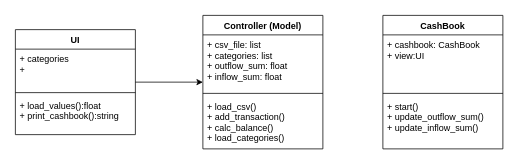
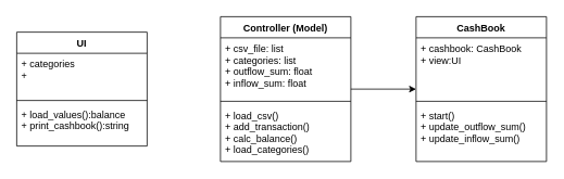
  <mxCell id="0" />
  <mxCell id="1" parent="0" />
- <mxCell id="2" value="" style="edgeStyle=orthogonalEdgeStyle;rounded=0;orthogonalLoop=1;jettySize=auto;html=1;" edge="1" parent="1" source="3" target="8"><mxGeometry relative="1" as="geometry" /></mxCell>
  <mxCell id="3" value="UI" style="swimlane;fontStyle=1;align=center;verticalAlign=top;childLayout=stackLayout;horizontal=1;startSize=26;horizontalStack=0;resizeParent=1;resizeParentMax=0;resizeLast=0;collapsible=1;marginBottom=0;" vertex="1" parent="1"><mxGeometry x="20" y="39" width="160" height="140" as="geometry" /></mxCell>
  <mxCell id="4" value="+ categories&#10;+ " style="text;strokeColor=none;fillColor=none;align=left;verticalAlign=top;spacingLeft=4;spacingRight=4;overflow=hidden;rotatable=0;points=[[0,0.5],[1,0.5]];portConstraint=eastwest;" vertex="1" parent="3"><mxGeometry y="26" width="160" height="54" as="geometry" /></mxCell>
  <mxCell id="5" value="" style="line;strokeWidth=1;fillColor=none;align=left;verticalAlign=middle;spacingTop=-1;spacingLeft=3;spacingRight=3;rotatable=0;labelPosition=right;points=[];portConstraint=eastwest;" vertex="1" parent="3"><mxGeometry y="80" width="160" height="8" as="geometry" /></mxCell>
- <mxCell id="6" value="+ load_values():float&#10;+ print_cashbook():string&#10;" style="text;strokeColor=none;fillColor=none;align=left;verticalAlign=top;spacingLeft=4;spacingRight=4;overflow=hidden;rotatable=0;points=[[0,0.5],[1,0.5]];portConstraint=eastwest;" vertex="1" parent="3"><mxGeometry y="88" width="160" height="52" as="geometry" /></mxCell>
+ <mxCell id="6" value="+ load_values():balance&#10;+ print_cashbook():string&#10;" style="text;strokeColor=none;fillColor=none;align=left;verticalAlign=top;spacingLeft=4;spacingRight=4;overflow=hidden;rotatable=0;points=[[0,0.5],[1,0.5]];portConstraint=eastwest;" vertex="1" parent="3"><mxGeometry y="88" width="160" height="52" as="geometry" /></mxCell>
+ <mxCell id="7" value="" style="edgeStyle=orthogonalEdgeStyle;rounded=0;orthogonalLoop=1;jettySize=auto;html=1;" edge="1" parent="1" source="8" target="12"><mxGeometry relative="1" as="geometry" /></mxCell>
  <mxCell id="8" value="Controller (Model)" style="swimlane;fontStyle=1;align=center;verticalAlign=top;childLayout=stackLayout;horizontal=1;startSize=26;horizontalStack=0;resizeParent=1;resizeParentMax=0;resizeLast=0;collapsible=1;marginBottom=0;" vertex="1" parent="1"><mxGeometry x="270" y="20" width="160" height="178" as="geometry" /></mxCell>
  <mxCell id="9" value="+ csv_file: list&#10;+ categories: list&#10;+ outflow_sum: float&#10;+ inflow_sum: float&#10;" style="text;strokeColor=none;fillColor=none;align=left;verticalAlign=top;spacingLeft=4;spacingRight=4;overflow=hidden;rotatable=0;points=[[0,0.5],[1,0.5]];portConstraint=eastwest;" vertex="1" parent="8"><mxGeometry y="26" width="160" height="74" as="geometry" /></mxCell>
  <mxCell id="10" value="" style="line;strokeWidth=1;fillColor=none;align=left;verticalAlign=middle;spacingTop=-1;spacingLeft=3;spacingRight=3;rotatable=0;labelPosition=right;points=[];portConstraint=eastwest;" vertex="1" parent="8"><mxGeometry y="100" width="160" height="8" as="geometry" /></mxCell>
  <mxCell id="11" value="+ load_csv()&#10;+ add_transaction()&#10;+ calc_balance()&#10;+ load_categories()" style="text;strokeColor=none;fillColor=none;align=left;verticalAlign=top;spacingLeft=4;spacingRight=4;overflow=hidden;rotatable=0;points=[[0,0.5],[1,0.5]];portConstraint=eastwest;" vertex="1" parent="8"><mxGeometry y="108" width="160" height="70" as="geometry" /></mxCell>
  <mxCell id="12" value="CashBook" style="swimlane;fontStyle=1;align=center;verticalAlign=top;childLayout=stackLayout;horizontal=1;startSize=26;horizontalStack=0;resizeParent=1;resizeParentMax=0;resizeLast=0;collapsible=1;marginBottom=0;" vertex="1" parent="1"><mxGeometry x="510" y="20" width="160" height="178" as="geometry" /></mxCell>
  <mxCell id="13" value="+ cashbook: CashBook&#10;+ view:UI" style="text;strokeColor=none;fillColor=none;align=left;verticalAlign=top;spacingLeft=4;spacingRight=4;overflow=hidden;rotatable=0;points=[[0,0.5],[1,0.5]];portConstraint=eastwest;" vertex="1" parent="12"><mxGeometry y="26" width="160" height="74" as="geometry" /></mxCell>
  <mxCell id="14" value="" style="line;strokeWidth=1;fillColor=none;align=left;verticalAlign=middle;spacingTop=-1;spacingLeft=3;spacingRight=3;rotatable=0;labelPosition=right;points=[];portConstraint=eastwest;" vertex="1" parent="12"><mxGeometry y="100" width="160" height="8" as="geometry" /></mxCell>
  <mxCell id="15" value="+ start()&#10;+ update_outflow_sum()&#10;+ update_inflow_sum()" style="text;strokeColor=none;fillColor=none;align=left;verticalAlign=top;spacingLeft=4;spacingRight=4;overflow=hidden;rotatable=0;points=[[0,0.5],[1,0.5]];portConstraint=eastwest;" vertex="1" parent="12"><mxGeometry y="108" width="160" height="70" as="geometry" /></mxCell>
